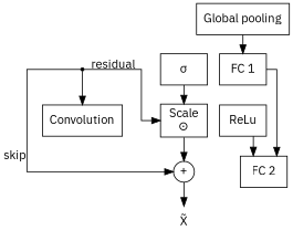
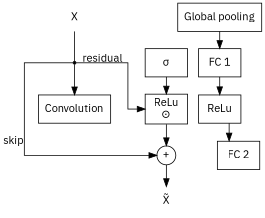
  digraph {
    fontname="IBM Plex Sans"
    nodesep=0.2
    rankdir=TB
    ranksep=0.3
    splines=ortho
    node [fontname="IBM Plex Sans" shape=box]
    edge [fontname="IBM Plex Sans"]
+   n1 [label=X shape=none]
    x_ [shape=point]
    n3 [label=Convolution]
-   n4 [label="Scale\n⊙"]
+   n4 [label="ReLu\n⊙"]
    n5 [height=0.01 label="+" margin=0.01 shape=circle width=0.01]
    n6 [label="X̃" shape=none]
    n7 [label="σ"]
    n8 [label="Global pooling"]
    n9 [label="FC 1"]
    n10 [label=ReLu]
    n11 [label="FC 2"]
+   n1 -> x_ [arrowhead=none]
    x_ -> n3
    x_ -> n4 [weight=0.9 xlabel="residual  "]
    x_ -> n5 [weight=0.9 xlabel=skip]
    n4 -> n5
    n5 -> n6
    n7 -> n4
    n8 -> n9
-   n9 -> n11
+   n9 -> n10
    n10 -> n11
  }
